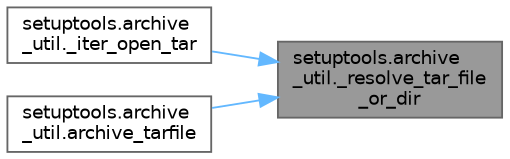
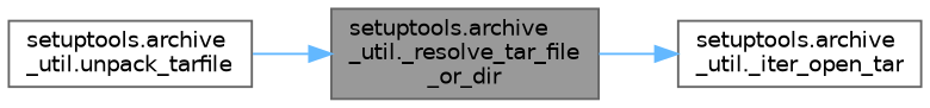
  digraph {
    rankdir=RL
    node [color=grey40 fillcolor=white fontname=Helvetica fontsize=10 shape=box style=filled]
    edge [color=steelblue1 dir=back fontname=Helvetica fontsize=10 labelfontname=Helvetica labelfontsize=10 style=solid]
    n1 [color=gray40 fillcolor=grey60 fontcolor=black height=0.2 label="setuptools.archive\l_util._resolve_tar_file\l_or_dir" width=0.4]
    n2 [height=0.2 label="setuptools.archive\l_util._iter_open_tar" width=0.4]
-   n3 [height=0.2 label="setuptools.archive\l_util.archive_tarfile" width=0.4]
-   n1 -> n2
+   n3 [height=0.2 label="setuptools.archive\l_util.unpack_tarfile" width=0.4]
+   n2 -> n1
    n1 -> n3
  }
